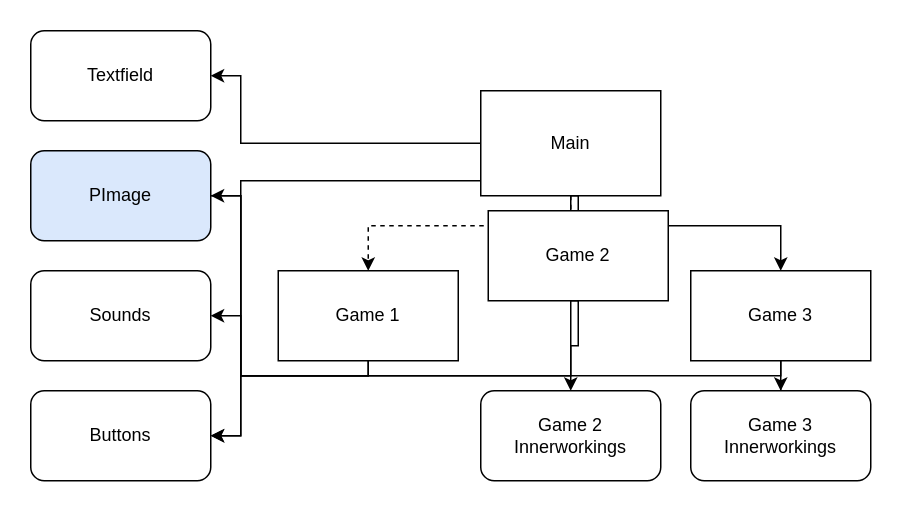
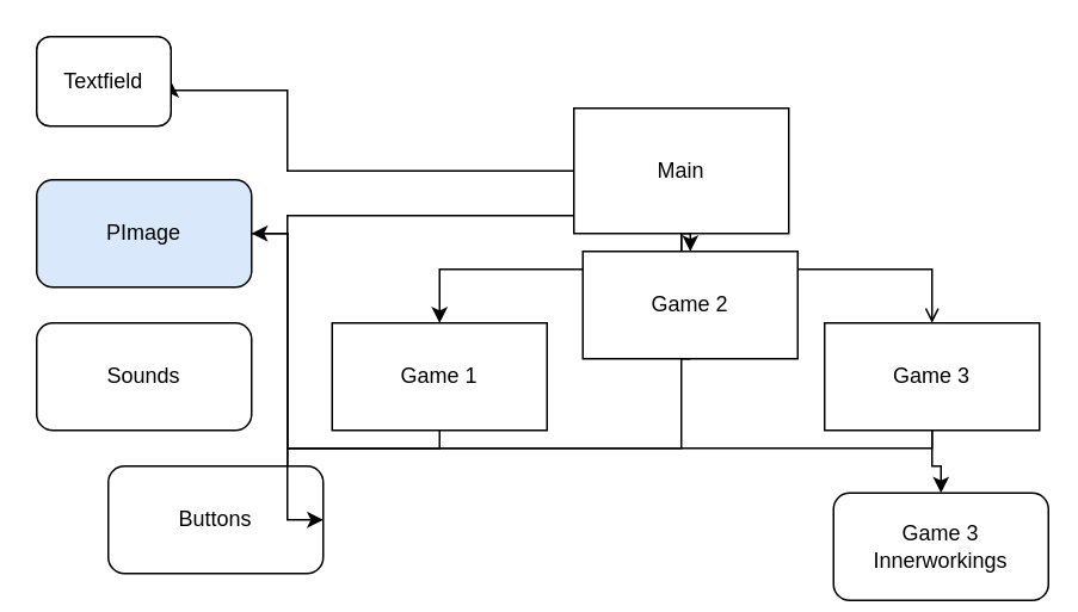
  <mxCell id="0" />
  <mxCell id="1" parent="0" />
  <mxCell id="2" style="edgeStyle=orthogonalEdgeStyle;rounded=0;orthogonalLoop=1;jettySize=auto;html=1;entryX=1;entryY=0.5;entryDx=0;entryDy=0;" edge="1" parent="1" source="7" target="9"><mxGeometry relative="1" as="geometry"><Array as="points"><mxPoint x="160" y="120" /><mxPoint x="160" y="290" /></Array></mxGeometry></mxCell>
  <mxCell id="3" style="edgeStyle=orthogonalEdgeStyle;rounded=0;orthogonalLoop=1;jettySize=auto;html=1;entryX=1;entryY=0.5;entryDx=0;entryDy=0;" edge="1" parent="1" source="7" target="11"><mxGeometry relative="1" as="geometry"><Array as="points"><mxPoint x="160" y="95" /><mxPoint x="160" y="50" /></Array></mxGeometry></mxCell>
- <mxCell id="4" style="edgeStyle=orthogonalEdgeStyle;rounded=0;orthogonalLoop=1;jettySize=auto;html=1;entryX=0.5;entryY=0;entryDx=0;entryDy=0;dashed=1;" edge="1" parent="1" source="7" target="14"><mxGeometry relative="1" as="geometry"><Array as="points"><mxPoint x="380" y="150" /><mxPoint x="245" y="150" /></Array></mxGeometry></mxCell>
- <mxCell id="5" style="edgeStyle=orthogonalEdgeStyle;rounded=0;orthogonalLoop=1;jettySize=auto;html=1;exitX=0.5;exitY=1;exitDx=0;exitDy=0;entryX=0.5;entryY=0;entryDx=0;entryDy=0;endArrow=none;" edge="1" parent="1" source="7" target="17"><mxGeometry relative="1" as="geometry" /></mxCell>
- <mxCell id="6" style="edgeStyle=orthogonalEdgeStyle;rounded=0;orthogonalLoop=1;jettySize=auto;html=1;exitX=0.5;exitY=1;exitDx=0;exitDy=0;entryX=0.5;entryY=0;entryDx=0;entryDy=0;" edge="1" parent="1" source="7" target="20"><mxGeometry relative="1" as="geometry"><Array as="points"><mxPoint x="380" y="150" /><mxPoint x="520" y="150" /></Array></mxGeometry></mxCell>
+ <mxCell id="4" style="edgeStyle=orthogonalEdgeStyle;rounded=0;orthogonalLoop=1;jettySize=auto;html=1;entryX=0.5;entryY=0;entryDx=0;entryDy=0;" edge="1" parent="1" source="7" target="14"><mxGeometry relative="1" as="geometry"><Array as="points"><mxPoint x="380" y="150" /><mxPoint x="245" y="150" /></Array></mxGeometry></mxCell>
+ <mxCell id="5" style="edgeStyle=orthogonalEdgeStyle;rounded=0;orthogonalLoop=1;jettySize=auto;html=1;exitX=0.5;exitY=1;exitDx=0;exitDy=0;entryX=0.5;entryY=0;entryDx=0;entryDy=0;" edge="1" parent="1" source="7" target="17"><mxGeometry relative="1" as="geometry" /></mxCell>
+ <mxCell id="6" style="edgeStyle=orthogonalEdgeStyle;rounded=0;orthogonalLoop=1;jettySize=auto;html=1;exitX=0.5;exitY=1;exitDx=0;exitDy=0;entryX=0.5;entryY=0;entryDx=0;entryDy=0;endArrow=open;" edge="1" parent="1" source="7" target="20"><mxGeometry relative="1" as="geometry"><Array as="points"><mxPoint x="380" y="150" /><mxPoint x="520" y="150" /></Array></mxGeometry></mxCell>
  <mxCell id="7" value="Main" style="rounded=0;whiteSpace=wrap;html=1;" vertex="1" parent="1"><mxGeometry x="320" y="60" width="120" height="70" as="geometry" /></mxCell>
  <mxCell id="8" value="PImage" style="rounded=1;whiteSpace=wrap;html=1;fillColor=#dae8fc;" vertex="1" parent="1"><mxGeometry x="20" y="100" width="120" height="60" as="geometry" /></mxCell>
- <mxCell id="9" value="Buttons" style="rounded=1;whiteSpace=wrap;html=1;" vertex="1" parent="1"><mxGeometry x="20" y="260" width="120" height="60" as="geometry" /></mxCell>
+ <mxCell id="9" value="Buttons" style="rounded=1;whiteSpace=wrap;html=1;" vertex="1" parent="1"><mxGeometry x="60" y="260" width="120" height="60" as="geometry" /></mxCell>
  <mxCell id="10" value="Sounds" style="rounded=1;whiteSpace=wrap;html=1;" vertex="1" parent="1"><mxGeometry x="20" y="180" width="120" height="60" as="geometry" /></mxCell>
- <mxCell id="11" value="Textfield" style="rounded=1;whiteSpace=wrap;html=1;" vertex="1" parent="1"><mxGeometry x="20" y="20" width="120" height="60" as="geometry" /></mxCell>
- <mxCell id="12" style="edgeStyle=orthogonalEdgeStyle;rounded=0;orthogonalLoop=1;jettySize=auto;html=1;exitX=0.5;exitY=1;exitDx=0;exitDy=0;entryX=1;entryY=0.5;entryDx=0;entryDy=0;" edge="1" parent="1" source="14" target="10"><mxGeometry relative="1" as="geometry"><Array as="points"><mxPoint x="245" y="250" /><mxPoint x="160" y="250" /><mxPoint x="160" y="210" /></Array></mxGeometry></mxCell>
+ <mxCell id="11" value="Textfield" style="rounded=1;whiteSpace=wrap;html=1;" vertex="1" parent="1"><mxGeometry x="20" y="20" width="75" height="50" as="geometry" /></mxCell>
  <mxCell id="13" style="edgeStyle=orthogonalEdgeStyle;rounded=0;orthogonalLoop=1;jettySize=auto;html=1;entryX=1;entryY=0.5;entryDx=0;entryDy=0;endArrow=none;" edge="1" parent="1" source="14" target="8"><mxGeometry relative="1" as="geometry"><Array as="points"><mxPoint x="245" y="250" /><mxPoint x="160" y="250" /><mxPoint x="160" y="130" /></Array></mxGeometry></mxCell>
  <mxCell id="14" value="Game 1" style="rounded=0;whiteSpace=wrap;html=1;" vertex="1" parent="1"><mxGeometry x="185" y="180" width="120" height="60" as="geometry" /></mxCell>
- <mxCell id="15" style="edgeStyle=orthogonalEdgeStyle;rounded=0;orthogonalLoop=1;jettySize=auto;html=1;entryX=0.5;entryY=0;entryDx=0;entryDy=0;" edge="1" parent="1" source="17" target="21"><mxGeometry relative="1" as="geometry" /></mxCell>
  <mxCell id="16" style="edgeStyle=orthogonalEdgeStyle;rounded=0;orthogonalLoop=1;jettySize=auto;html=1;exitX=0.5;exitY=1;exitDx=0;exitDy=0;entryX=1;entryY=0.5;entryDx=0;entryDy=0;" edge="1" parent="1" source="17" target="9"><mxGeometry relative="1" as="geometry"><Array as="points"><mxPoint x="380" y="250" /><mxPoint x="160" y="250" /><mxPoint x="160" y="290" /></Array></mxGeometry></mxCell>
  <mxCell id="17" value="Game 2" style="rounded=0;whiteSpace=wrap;html=1;" vertex="1" parent="1"><mxGeometry x="325" y="140" width="120" height="60" as="geometry" /></mxCell>
  <mxCell id="18" style="edgeStyle=orthogonalEdgeStyle;rounded=0;orthogonalLoop=1;jettySize=auto;html=1;entryX=0.5;entryY=0;entryDx=0;entryDy=0;" edge="1" parent="1" source="20" target="22"><mxGeometry relative="1" as="geometry" /></mxCell>
  <mxCell id="19" style="edgeStyle=orthogonalEdgeStyle;rounded=0;orthogonalLoop=1;jettySize=auto;html=1;exitX=0.5;exitY=1;exitDx=0;exitDy=0;entryX=1;entryY=0.5;entryDx=0;entryDy=0;" edge="1" parent="1" source="20" target="8"><mxGeometry relative="1" as="geometry"><Array as="points"><mxPoint x="520" y="250" /><mxPoint x="160" y="250" /><mxPoint x="160" y="130" /></Array></mxGeometry></mxCell>
  <mxCell id="20" value="Game 3" style="rounded=0;whiteSpace=wrap;html=1;" vertex="1" parent="1"><mxGeometry x="460" y="180" width="120" height="60" as="geometry" /></mxCell>
- <mxCell id="21" value="Game 2 Innerworkings" style="rounded=1;whiteSpace=wrap;html=1;" vertex="1" parent="1"><mxGeometry x="320" y="260" width="120" height="60" as="geometry" /></mxCell>
- <mxCell id="22" value="Game 3 Innerworkings" style="rounded=1;whiteSpace=wrap;html=1;" vertex="1" parent="1"><mxGeometry x="460" y="260" width="120" height="60" as="geometry" /></mxCell>
+ <mxCell id="22" value="Game 3 Innerworkings" style="rounded=1;whiteSpace=wrap;html=1;" vertex="1" parent="1"><mxGeometry x="465" y="275" width="120" height="60" as="geometry" /></mxCell>
